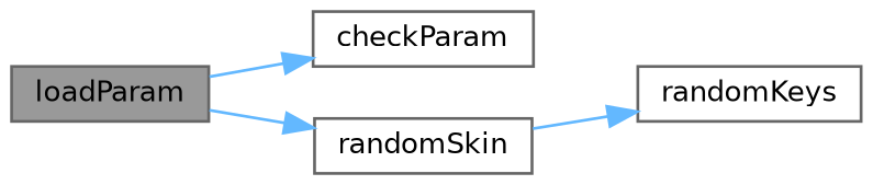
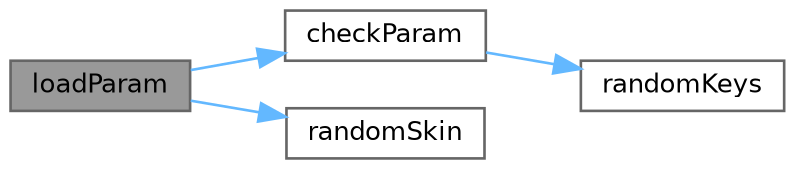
  digraph {
    rankdir=LR
    node [color=grey40 fillcolor=white fontname=Helvetica fontsize=10 shape=box style=filled]
    edge [color=steelblue1 fontname=Helvetica fontsize=10 labelfontname=Helvetica labelfontsize=10 style=solid]
    n1 [color=gray40 fillcolor=grey60 fontcolor=black height=0.2 label=loadParam width=0.4]
    n2 [height=0.2 label=checkParam width=0.4]
    n3 [height=0.2 label=randomSkin width=0.4]
    n4 [height=0.2 label=randomKeys width=0.4]
    n1 -> n2
    n1 -> n3
-   n3 -> n4
+   n2 -> n4
  }
